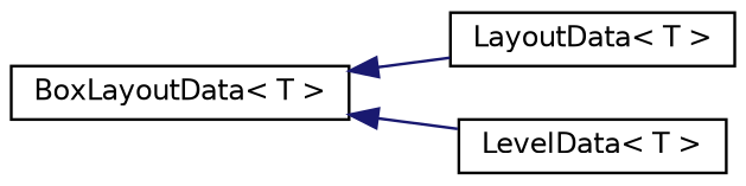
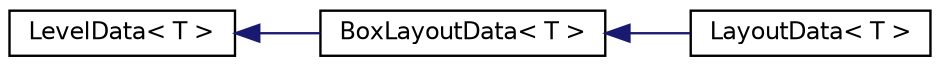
  digraph {
    rankdir=LR
    node [color=black fillcolor=white fontname=Helvetica fontsize=10 shape=record style=filled]
    edge [color=midnightblue dir=back fontname=Helvetica fontsize=10 labelfontname=Helvetica labelfontsize=10 style=solid]
    n1 [height=0.2 label="LayoutData\< T \>" width=0.4]
    n2 [height=0.2 label="BoxLayoutData\< T \>" width=0.4]
    n3 [height=0.2 label="LevelData\< T \>" width=0.4]
    n2 -> n1
-   n2 -> n3
+   n3 -> n2
  }
